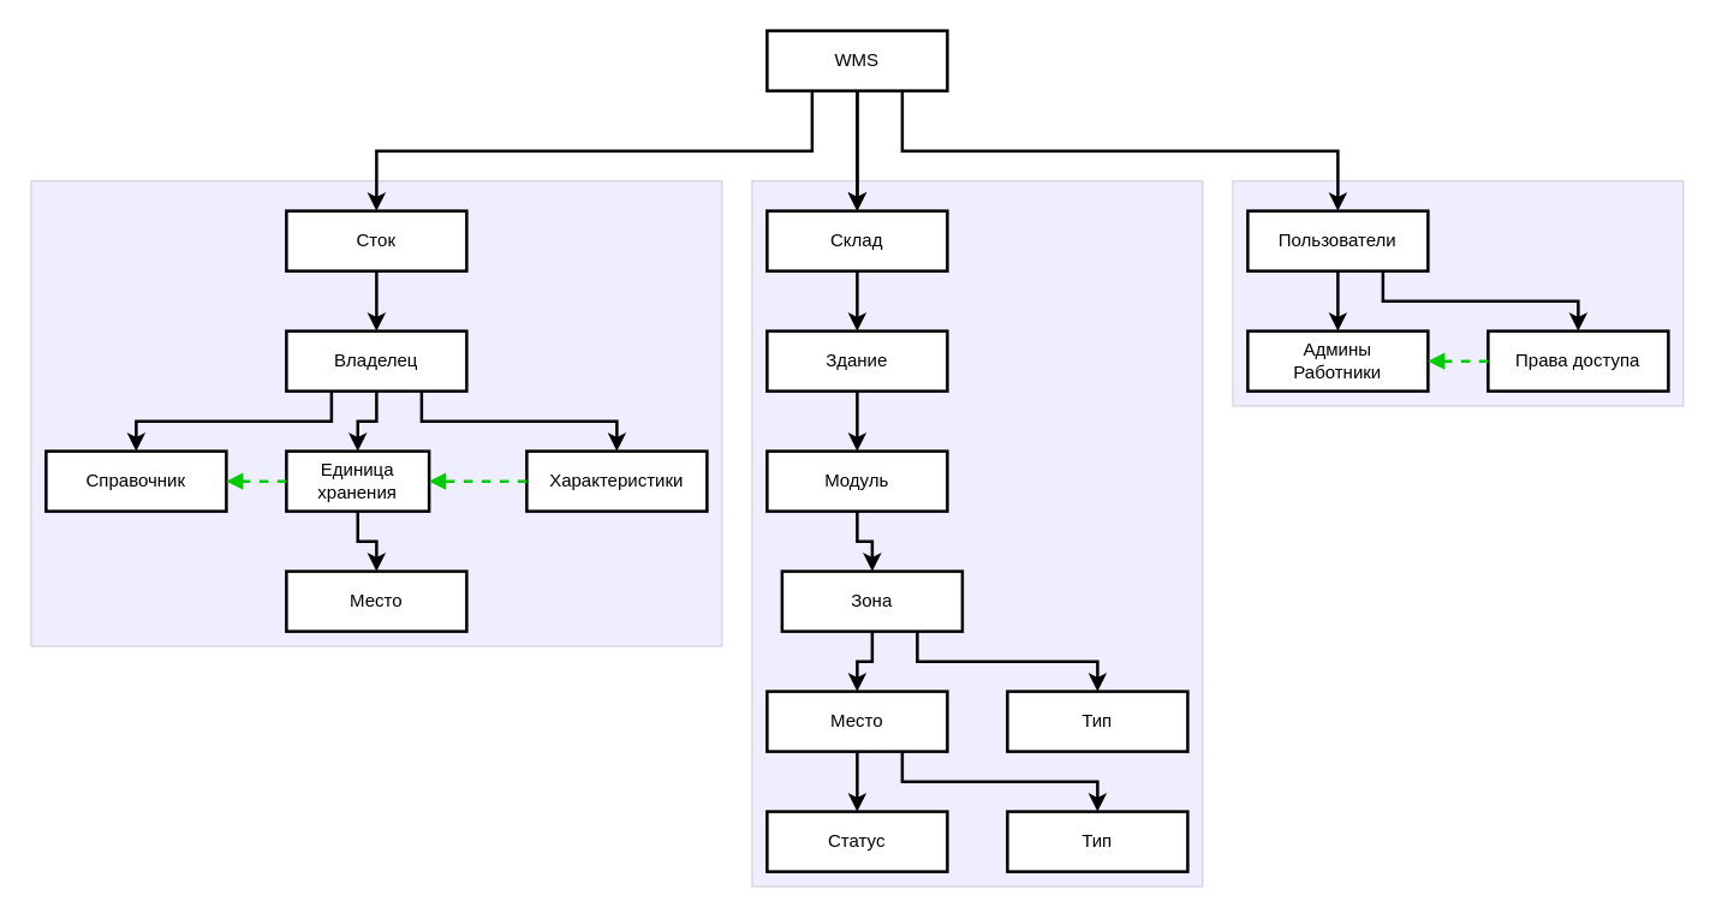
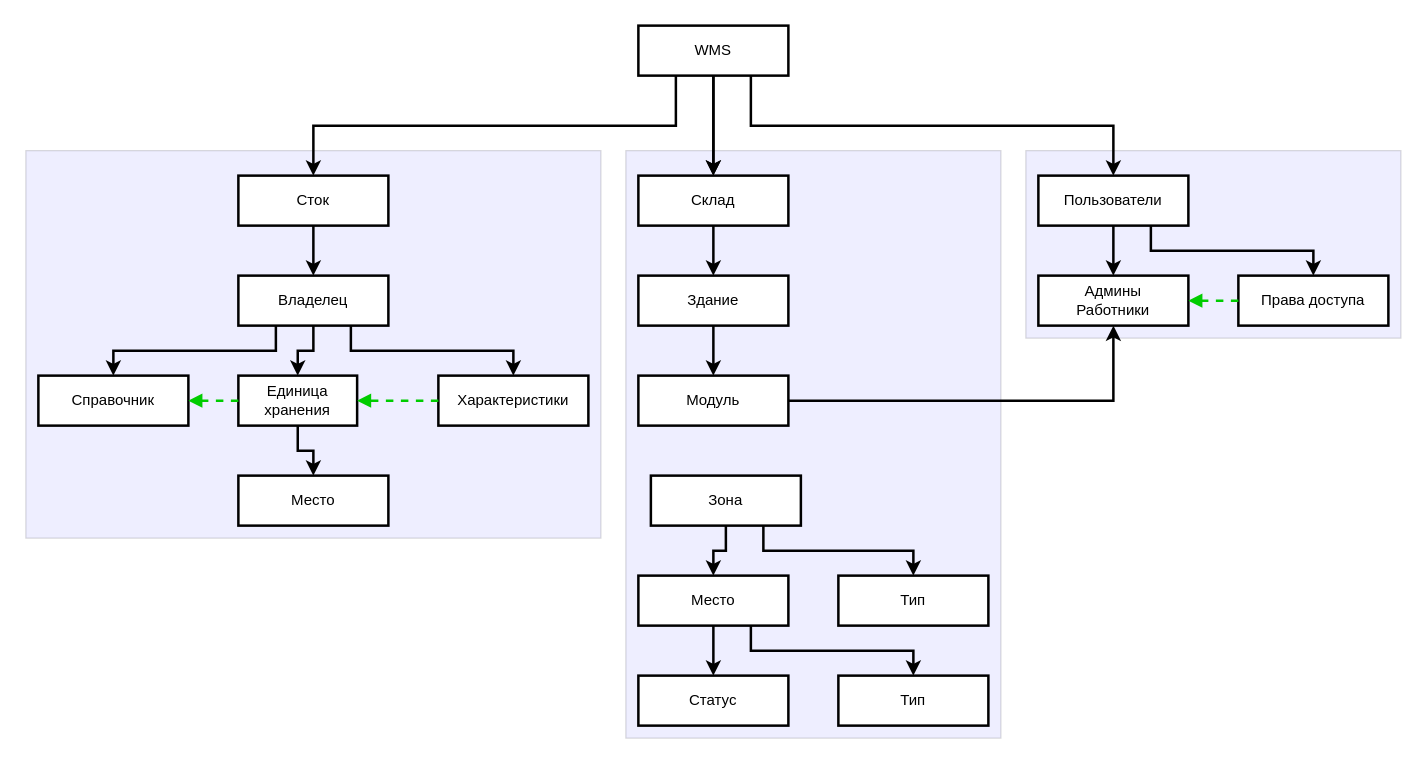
  <mxCell id="0" />
  <mxCell id="1" parent="0" />
  <mxCell id="2" value="" style="rounded=0;whiteSpace=wrap;html=1;fillColor=#CCCCFF;strokeWidth=1;strokeColor=#909099;opacity=33;" vertex="1" parent="1"><mxGeometry x="20" y="120" width="460" height="310" as="geometry" /></mxCell>
  <mxCell id="3" value="" style="rounded=0;whiteSpace=wrap;html=1;fillColor=#CCCCFF;strokeWidth=1;strokeColor=#909099;opacity=33;" vertex="1" parent="1"><mxGeometry x="500" y="120" width="300" height="470" as="geometry" /></mxCell>
  <mxCell id="4" value="" style="rounded=0;whiteSpace=wrap;html=1;fillColor=#CCCCFF;strokeWidth=1;strokeColor=#909099;opacity=33;" vertex="1" parent="1"><mxGeometry x="820" y="120" width="300" height="150" as="geometry" /></mxCell>
  <mxCell id="5" value="" style="edgeStyle=orthogonalEdgeStyle;rounded=0;orthogonalLoop=1;jettySize=auto;html=1;strokeWidth=2;" edge="1" parent="1" source="9" target="11"><mxGeometry relative="1" as="geometry" /></mxCell>
  <mxCell id="6" value="" style="edgeStyle=orthogonalEdgeStyle;rounded=0;orthogonalLoop=1;jettySize=auto;html=1;strokeWidth=2;" edge="1" parent="1" source="9" target="11"><mxGeometry relative="1" as="geometry" /></mxCell>
  <mxCell id="7" value="" style="edgeStyle=orthogonalEdgeStyle;rounded=0;orthogonalLoop=1;jettySize=auto;html=1;exitX=0.25;exitY=1;exitDx=0;exitDy=0;strokeWidth=2;" edge="1" parent="1" source="9" target="13"><mxGeometry relative="1" as="geometry" /></mxCell>
  <mxCell id="8" value="" style="edgeStyle=orthogonalEdgeStyle;rounded=0;orthogonalLoop=1;jettySize=auto;html=1;exitX=0.75;exitY=1;exitDx=0;exitDy=0;strokeWidth=2;" edge="1" parent="1" source="9" target="16"><mxGeometry relative="1" as="geometry" /></mxCell>
  <mxCell id="9" value="WMS" style="rounded=0;whiteSpace=wrap;html=1;strokeWidth=2;" vertex="1" parent="1"><mxGeometry x="510" y="20" width="120" height="40" as="geometry" /></mxCell>
  <mxCell id="10" value="" style="edgeStyle=orthogonalEdgeStyle;rounded=0;orthogonalLoop=1;jettySize=auto;html=1;strokeWidth=2;" edge="1" parent="1" source="11" target="18"><mxGeometry relative="1" as="geometry" /></mxCell>
  <mxCell id="11" value="Склад" style="rounded=0;whiteSpace=wrap;html=1;strokeWidth=2;" vertex="1" parent="1"><mxGeometry x="510" y="140" width="120" height="40" as="geometry" /></mxCell>
  <mxCell id="12" value="" style="edgeStyle=orthogonalEdgeStyle;rounded=0;orthogonalLoop=1;jettySize=auto;html=1;strokeWidth=2;" edge="1" parent="1" source="13" target="32"><mxGeometry relative="1" as="geometry" /></mxCell>
  <mxCell id="13" value="Сток" style="rounded=0;whiteSpace=wrap;html=1;strokeWidth=2;" vertex="1" parent="1"><mxGeometry x="190" y="140" width="120" height="40" as="geometry" /></mxCell>
  <mxCell id="14" value="" style="edgeStyle=orthogonalEdgeStyle;rounded=0;orthogonalLoop=1;jettySize=auto;html=1;strokeWidth=2;" edge="1" parent="1" source="16" target="27"><mxGeometry relative="1" as="geometry" /></mxCell>
  <mxCell id="15" value="" style="edgeStyle=orthogonalEdgeStyle;rounded=0;orthogonalLoop=1;jettySize=auto;html=1;exitX=0.75;exitY=1;exitDx=0;exitDy=0;strokeWidth=2;" edge="1" parent="1" source="16" target="28"><mxGeometry relative="1" as="geometry" /></mxCell>
  <mxCell id="16" value="Пользователи" style="rounded=0;whiteSpace=wrap;html=1;strokeWidth=2;" vertex="1" parent="1"><mxGeometry x="830" y="140" width="120" height="40" as="geometry" /></mxCell>
  <mxCell id="17" value="" style="edgeStyle=orthogonalEdgeStyle;rounded=0;orthogonalLoop=1;jettySize=auto;html=1;strokeWidth=2;" edge="1" parent="1" source="18" target="20"><mxGeometry relative="1" as="geometry" /></mxCell>
  <mxCell id="18" value="Здание" style="rounded=0;whiteSpace=wrap;html=1;strokeWidth=2;" vertex="1" parent="1"><mxGeometry x="510" y="220" width="120" height="40" as="geometry" /></mxCell>
- <mxCell id="19" value="" style="edgeStyle=orthogonalEdgeStyle;rounded=0;orthogonalLoop=1;jettySize=auto;html=1;strokeWidth=2;" edge="1" parent="1" source="20" target="23"><mxGeometry relative="1" as="geometry" /></mxCell>
+ <mxCell id="19" value="" style="edgeStyle=orthogonalEdgeStyle;rounded=0;orthogonalLoop=1;jettySize=auto;html=1;strokeWidth=2;" edge="1" parent="1" source="20" target="27"><mxGeometry relative="1" as="geometry" /></mxCell>
  <mxCell id="20" value="Модуль" style="rounded=0;whiteSpace=wrap;html=1;strokeWidth=2;" vertex="1" parent="1"><mxGeometry x="510" y="300" width="120" height="40" as="geometry" /></mxCell>
  <mxCell id="21" value="" style="edgeStyle=orthogonalEdgeStyle;rounded=0;orthogonalLoop=1;jettySize=auto;html=1;strokeWidth=2;" edge="1" parent="1" source="23" target="26"><mxGeometry relative="1" as="geometry" /></mxCell>
  <mxCell id="22" value="" style="edgeStyle=orthogonalEdgeStyle;rounded=0;orthogonalLoop=1;jettySize=auto;html=1;exitX=0.75;exitY=1;exitDx=0;exitDy=0;strokeWidth=2;" edge="1" parent="1" source="23" target="38"><mxGeometry relative="1" as="geometry" /></mxCell>
  <mxCell id="23" value="Зона" style="rounded=0;whiteSpace=wrap;html=1;strokeWidth=2;" vertex="1" parent="1"><mxGeometry x="520" y="380" width="120" height="40" as="geometry" /></mxCell>
  <mxCell id="24" value="" style="edgeStyle=orthogonalEdgeStyle;rounded=0;orthogonalLoop=1;jettySize=auto;html=1;strokeWidth=2;" edge="1" parent="1" source="26" target="36"><mxGeometry relative="1" as="geometry" /></mxCell>
  <mxCell id="25" value="" style="edgeStyle=orthogonalEdgeStyle;rounded=0;orthogonalLoop=1;jettySize=auto;html=1;exitX=0.75;exitY=1;exitDx=0;exitDy=0;strokeWidth=2;" edge="1" parent="1" source="26" target="37"><mxGeometry relative="1" as="geometry" /></mxCell>
  <mxCell id="26" value="Место" style="rounded=0;whiteSpace=wrap;html=1;strokeWidth=2;" vertex="1" parent="1"><mxGeometry x="510" y="460" width="120" height="40" as="geometry" /></mxCell>
  <mxCell id="27" value="Админы&lt;br&gt;Работники" style="rounded=0;whiteSpace=wrap;html=1;strokeWidth=2;" vertex="1" parent="1"><mxGeometry x="830" y="220" width="120" height="40" as="geometry" /></mxCell>
  <mxCell id="28" value="Права доступа" style="rounded=0;whiteSpace=wrap;html=1;strokeWidth=2;" vertex="1" parent="1"><mxGeometry x="990" y="220" width="120" height="40" as="geometry" /></mxCell>
  <mxCell id="29" style="edgeStyle=orthogonalEdgeStyle;rounded=0;orthogonalLoop=1;jettySize=auto;html=1;entryX=0.5;entryY=0;entryDx=0;entryDy=0;exitX=0.75;exitY=1;exitDx=0;exitDy=0;strokeWidth=2;" edge="1" parent="1" source="32" target="33"><mxGeometry relative="1" as="geometry"><mxPoint x="390" y="250" as="sourcePoint" /></mxGeometry></mxCell>
  <mxCell id="30" style="edgeStyle=orthogonalEdgeStyle;rounded=0;orthogonalLoop=1;jettySize=auto;html=1;exitX=0.25;exitY=1;exitDx=0;exitDy=0;entryX=0.5;entryY=0;entryDx=0;entryDy=0;strokeWidth=2;" edge="1" parent="1" source="32" target="35"><mxGeometry relative="1" as="geometry" /></mxCell>
  <mxCell id="31" style="edgeStyle=orthogonalEdgeStyle;rounded=0;orthogonalLoop=1;jettySize=auto;html=1;exitX=0.5;exitY=1;exitDx=0;exitDy=0;entryX=0.5;entryY=0;entryDx=0;entryDy=0;strokeWidth=2;" edge="1" parent="1" source="32" target="34"><mxGeometry relative="1" as="geometry" /></mxCell>
  <mxCell id="32" value="Владелец" style="rounded=0;whiteSpace=wrap;html=1;strokeWidth=2;" vertex="1" parent="1"><mxGeometry x="190" y="220" width="120" height="40" as="geometry" /></mxCell>
  <mxCell id="33" value="Характеристики" style="rounded=0;whiteSpace=wrap;html=1;strokeWidth=2;" vertex="1" parent="1"><mxGeometry x="350" y="300" width="120" height="40" as="geometry" /></mxCell>
  <mxCell id="34" value="Единица хранения" style="rounded=0;whiteSpace=wrap;html=1;strokeWidth=2;" vertex="1" parent="1"><mxGeometry x="190" y="300" width="95" height="40" as="geometry" /></mxCell>
  <mxCell id="35" value="Справочник" style="rounded=0;whiteSpace=wrap;html=1;strokeWidth=2;" vertex="1" parent="1"><mxGeometry x="30" y="300" width="120" height="40" as="geometry" /></mxCell>
  <mxCell id="36" value="Статус" style="rounded=0;whiteSpace=wrap;html=1;strokeWidth=2;" vertex="1" parent="1"><mxGeometry x="510" y="540" width="120" height="40" as="geometry" /></mxCell>
  <mxCell id="37" value="Тип" style="rounded=0;whiteSpace=wrap;html=1;strokeWidth=2;" vertex="1" parent="1"><mxGeometry x="670" y="540" width="120" height="40" as="geometry" /></mxCell>
  <mxCell id="38" value="Тип" style="rounded=0;whiteSpace=wrap;html=1;strokeWidth=2;" vertex="1" parent="1"><mxGeometry x="670" y="460" width="120" height="40" as="geometry" /></mxCell>
  <mxCell id="39" value="" style="endArrow=block;html=1;rounded=0;strokeColor=#00CC00;strokeWidth=2;exitX=0;exitY=0.5;exitDx=0;exitDy=0;entryX=1;entryY=0.5;entryDx=0;entryDy=0;dashed=1;" edge="1" parent="1" source="28" target="27"><mxGeometry width="50" height="50" relative="1" as="geometry"><mxPoint x="160" y="460" as="sourcePoint" /><mxPoint x="210" y="410" as="targetPoint" /></mxGeometry></mxCell>
  <mxCell id="40" value="" style="endArrow=block;html=1;rounded=0;strokeColor=#00CC00;strokeWidth=2;exitX=0;exitY=0.5;exitDx=0;exitDy=0;entryX=1;entryY=0.5;entryDx=0;entryDy=0;dashed=1;" edge="1" parent="1" source="33" target="34"><mxGeometry width="50" height="50" relative="1" as="geometry"><mxPoint x="1000" y="250" as="sourcePoint" /><mxPoint x="960" y="250" as="targetPoint" /></mxGeometry></mxCell>
  <mxCell id="41" value="" style="endArrow=block;html=1;rounded=0;strokeColor=#00CC00;strokeWidth=2;exitX=0;exitY=0.5;exitDx=0;exitDy=0;entryX=1;entryY=0.5;entryDx=0;entryDy=0;dashed=1;" edge="1" parent="1" source="34" target="35"><mxGeometry width="50" height="50" relative="1" as="geometry"><mxPoint x="360" y="330" as="sourcePoint" /><mxPoint x="320" y="330" as="targetPoint" /></mxGeometry></mxCell>
  <mxCell id="42" value="Место" style="rounded=0;whiteSpace=wrap;html=1;strokeWidth=2;" vertex="1" parent="1"><mxGeometry x="190" y="380" width="120" height="40" as="geometry" /></mxCell>
  <mxCell id="43" style="edgeStyle=orthogonalEdgeStyle;rounded=0;orthogonalLoop=1;jettySize=auto;html=1;exitX=0.5;exitY=1;exitDx=0;exitDy=0;entryX=0.5;entryY=0;entryDx=0;entryDy=0;strokeWidth=2;" edge="1" parent="1" source="34" target="42"><mxGeometry relative="1" as="geometry"><mxPoint x="260" y="270" as="sourcePoint" /><mxPoint x="260" y="310" as="targetPoint" /></mxGeometry></mxCell>
